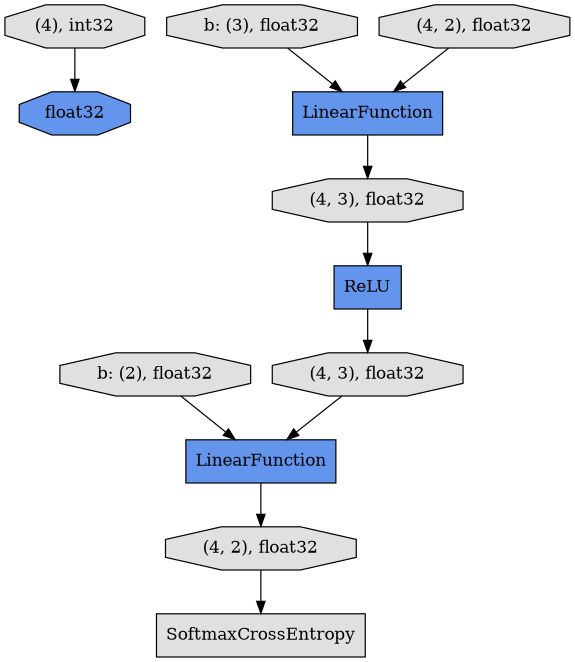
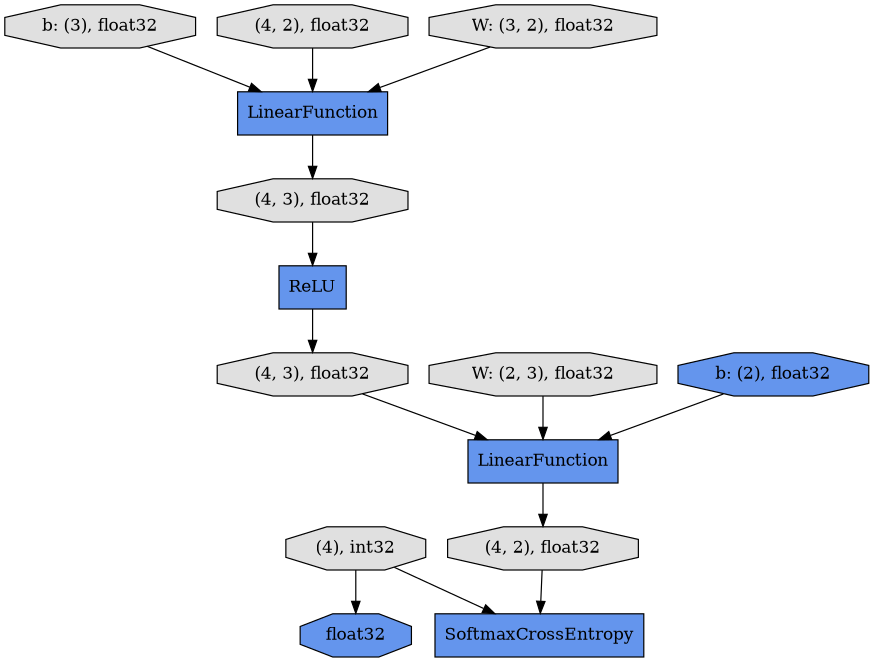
  digraph {
    rankdir=TB
    node [fillcolor="#E0E0E0" shape=octagon style=filled]
    n1 [fillcolor="#6495ED" label=float32]
    n2 [label="(4, 3), float32"]
    n3 [fillcolor="#6495ED" label=LinearFunction shape=record]
    n4 [label="(4, 2), float32"]
+   n5 [label="W: (2, 3), float32"]
    n6 [label="b: (3), float32"]
    n7 [fillcolor="#6495ED" label=LinearFunction shape=record]
    n8 [label="(4, 3), float32"]
-   n9 [label=SoftmaxCrossEntropy shape=record]
+   n9 [fillcolor="#6495ED" label=SoftmaxCrossEntropy shape=record]
    n10 [fillcolor="#6495ED" label=ReLU shape=record]
    n11 [label="(4, 2), float32"]
-   n13 [label="b: (2), float32"]
+   n12 [label="W: (3, 2), float32"]
+   n13 [fillcolor="#6495ED" label="b: (2), float32"]
    n14 [label="(4), int32"]
    n2 -> n3
    n3 -> n4
    n4 -> n9
+   n5 -> n3
    n6 -> n7
    n7 -> n8
    n8 -> n10
    n10 -> n2
    n11 -> n7
+   n12 -> n7
    n13 -> n3
    n14 -> n1
+   n14 -> n9
  }
